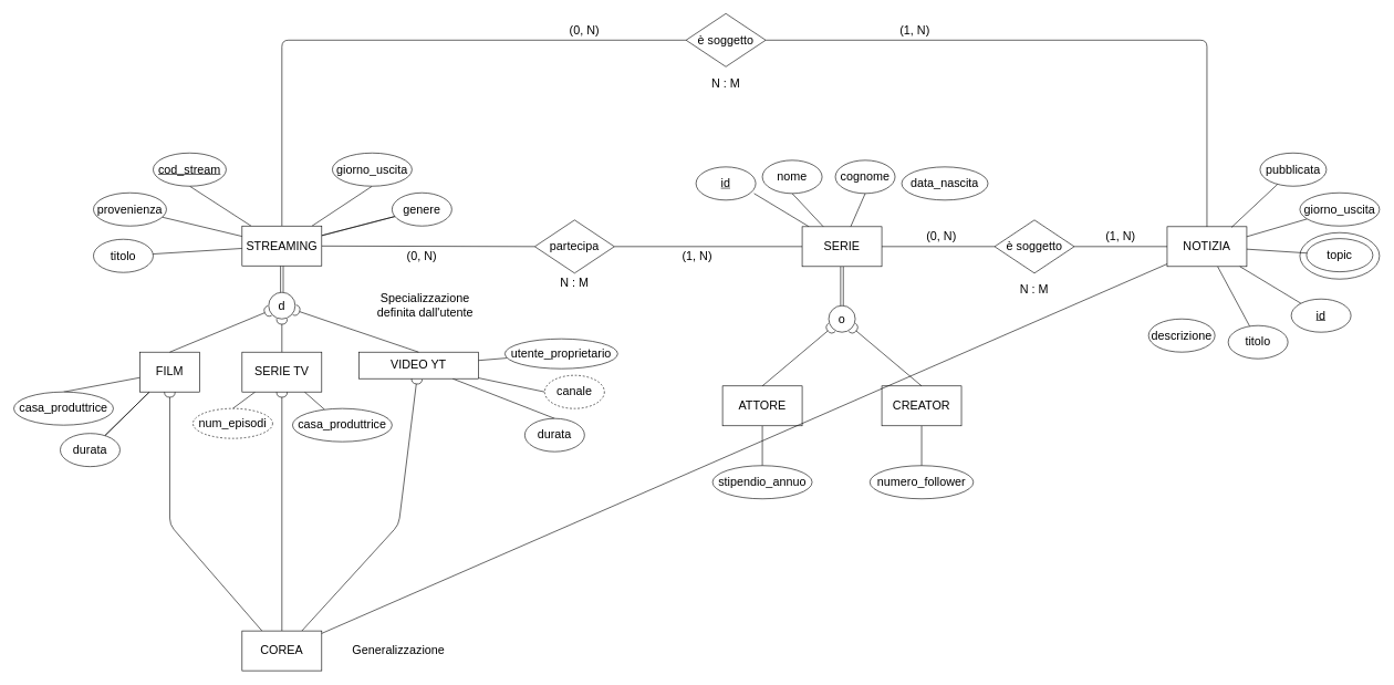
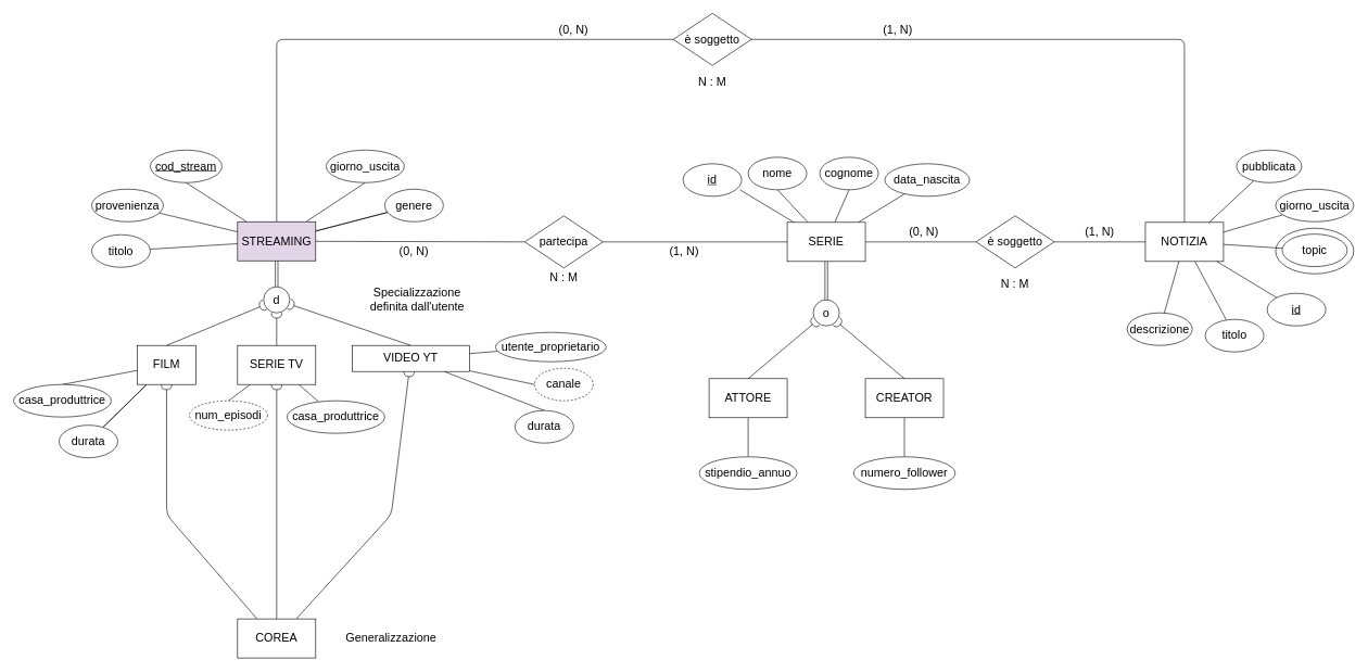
  <mxCell id="0" />
  <mxCell id="1" parent="0" />
  <mxCell id="2" style="edgeStyle=none;html=1;entryX=0.5;entryY=1;entryDx=0;entryDy=0;fontSize=18;endArrow=none;endFill=0;" edge="1" parent="1" source="11" target="12"><mxGeometry relative="1" as="geometry" /></mxCell>
  <mxCell id="3" value="" style="edgeStyle=none;html=1;fontSize=18;endArrow=none;endFill=0;" edge="1" parent="1" source="11" target="13"><mxGeometry relative="1" as="geometry" /></mxCell>
  <mxCell id="4" value="" style="edgeStyle=none;html=1;fontSize=18;endArrow=none;endFill=0;" edge="1" parent="1" source="11" target="15"><mxGeometry relative="1" as="geometry" /></mxCell>
  <mxCell id="5" style="edgeStyle=none;html=1;entryX=0.5;entryY=1;entryDx=0;entryDy=0;fontSize=18;endArrow=none;endFill=0;" edge="1" parent="1" source="11" target="14"><mxGeometry relative="1" as="geometry" /></mxCell>
  <mxCell id="6" value="" style="edgeStyle=none;html=1;fontSize=18;endArrow=none;endFill=0;" edge="1" parent="1" source="11" target="16"><mxGeometry relative="1" as="geometry" /></mxCell>
  <mxCell id="7" value="" style="edgeStyle=none;html=1;fontSize=18;endArrow=none;endFill=0;shape=link;" edge="1" parent="1" source="11" target="41"><mxGeometry relative="1" as="geometry" /></mxCell>
  <mxCell id="8" value="" style="edgeStyle=none;html=1;fontSize=18;startArrow=none;startFill=0;endArrow=none;endFill=0;" edge="1" parent="1" source="11" target="15"><mxGeometry relative="1" as="geometry" /></mxCell>
  <mxCell id="9" style="edgeStyle=none;html=1;entryX=0;entryY=0.5;entryDx=0;entryDy=0;fontSize=18;startArrow=none;startFill=0;endArrow=none;endFill=0;" edge="1" parent="1" source="11" target="87"><mxGeometry relative="1" as="geometry" /></mxCell>
  <mxCell id="10" style="edgeStyle=none;html=1;entryX=0;entryY=0.5;entryDx=0;entryDy=0;fontSize=18;startArrow=none;startFill=0;endArrow=none;endFill=0;" edge="1" parent="1" source="11" target="91"><mxGeometry relative="1" as="geometry"><Array as="points"><mxPoint x="424" y="60" /></Array></mxGeometry></mxCell>
- <mxCell id="11" value="&lt;font style=&quot;font-size: 18px;&quot;&gt;STREAMING&lt;/font&gt;" style="rounded=0;whiteSpace=wrap;html=1;" vertex="1" parent="1"><mxGeometry x="364" y="340" width="120" height="60" as="geometry" /></mxCell>
+ <mxCell id="11" value="&lt;font style=&quot;font-size: 18px;&quot;&gt;STREAMING&lt;/font&gt;" style="rounded=0;whiteSpace=wrap;html=1;fillColor=#e1d5e7;" vertex="1" parent="1"><mxGeometry x="364" y="340" width="120" height="60" as="geometry" /></mxCell>
  <mxCell id="12" value="&lt;u&gt;cod_stream&lt;/u&gt;" style="ellipse;whiteSpace=wrap;html=1;fontSize=18;" vertex="1" parent="1"><mxGeometry x="230" y="230" width="110" height="50" as="geometry" /></mxCell>
  <mxCell id="13" value="titolo" style="ellipse;whiteSpace=wrap;html=1;fontSize=18;" vertex="1" parent="1"><mxGeometry x="140" y="360" width="90" height="50" as="geometry" /></mxCell>
  <mxCell id="14" value="giorno_uscita" style="ellipse;whiteSpace=wrap;html=1;fontSize=18;" vertex="1" parent="1"><mxGeometry x="500" y="230" width="120" height="50" as="geometry" /></mxCell>
  <mxCell id="15" value="genere" style="ellipse;whiteSpace=wrap;html=1;fontSize=18;" vertex="1" parent="1"><mxGeometry x="590" y="290" width="90" height="50" as="geometry" /></mxCell>
  <mxCell id="16" value="provenienza" style="ellipse;whiteSpace=wrap;html=1;fontSize=18;" vertex="1" parent="1"><mxGeometry x="140" y="290" width="110" height="50" as="geometry" /></mxCell>
  <mxCell id="17" value="" style="edgeStyle=none;html=1;fontSize=18;endArrow=none;endFill=0;" edge="1" parent="1" source="21" target="31"><mxGeometry relative="1" as="geometry" /></mxCell>
  <mxCell id="18" value="" style="edgeStyle=none;html=1;fontSize=18;endArrow=none;endFill=0;" edge="1" parent="1" source="21" target="31"><mxGeometry relative="1" as="geometry" /></mxCell>
  <mxCell id="19" style="edgeStyle=none;html=1;entryX=0.5;entryY=0;entryDx=0;entryDy=0;fontSize=18;endArrow=none;endFill=0;" edge="1" parent="1" source="21" target="32"><mxGeometry relative="1" as="geometry" /></mxCell>
  <mxCell id="20" style="edgeStyle=none;html=1;entryX=0.25;entryY=0;entryDx=0;entryDy=0;fontSize=18;startArrow=halfCircle;startFill=0;endArrow=none;endFill=0;" edge="1" parent="1" source="21" target="43"><mxGeometry relative="1" as="geometry"><Array as="points"><mxPoint x="255" y="790" /></Array></mxGeometry></mxCell>
  <mxCell id="21" value="&lt;span style=&quot;font-size: 18px;&quot;&gt;FILM&lt;/span&gt;" style="rounded=0;whiteSpace=wrap;html=1;" vertex="1" parent="1"><mxGeometry x="210" y="530" width="90" height="60" as="geometry" /></mxCell>
  <mxCell id="22" value="" style="edgeStyle=none;html=1;fontSize=18;endArrow=none;endFill=0;" edge="1" parent="1" source="25" target="34"><mxGeometry relative="1" as="geometry" /></mxCell>
  <mxCell id="23" style="edgeStyle=none;html=1;entryX=0.5;entryY=0;entryDx=0;entryDy=0;fontSize=18;endArrow=none;endFill=0;" edge="1" parent="1" source="25" target="33"><mxGeometry relative="1" as="geometry" /></mxCell>
  <mxCell id="24" style="edgeStyle=none;html=1;entryX=0.5;entryY=0;entryDx=0;entryDy=0;fontSize=18;startArrow=halfCircle;startFill=0;endArrow=none;endFill=0;" edge="1" parent="1" source="25" target="43"><mxGeometry relative="1" as="geometry" /></mxCell>
  <mxCell id="25" value="&lt;font style=&quot;font-size: 18px;&quot;&gt;SERIE TV&lt;/font&gt;" style="rounded=0;whiteSpace=wrap;html=1;" vertex="1" parent="1"><mxGeometry x="364" y="530" width="120" height="60" as="geometry" /></mxCell>
  <mxCell id="26" value="" style="edgeStyle=none;html=1;fontSize=18;endArrow=none;endFill=0;" edge="1" parent="1" source="30" target="37"><mxGeometry relative="1" as="geometry" /></mxCell>
  <mxCell id="27" style="edgeStyle=none;html=1;entryX=0;entryY=0.5;entryDx=0;entryDy=0;fontSize=18;endArrow=none;endFill=0;" edge="1" parent="1" source="30" target="36"><mxGeometry relative="1" as="geometry" /></mxCell>
  <mxCell id="28" style="edgeStyle=none;html=1;entryX=0.5;entryY=0;entryDx=0;entryDy=0;fontSize=18;endArrow=none;endFill=0;" edge="1" parent="1" source="30" target="35"><mxGeometry relative="1" as="geometry" /></mxCell>
  <mxCell id="29" style="edgeStyle=none;html=1;entryX=0.75;entryY=0;entryDx=0;entryDy=0;fontSize=18;startArrow=halfCircle;startFill=0;endArrow=none;endFill=0;" edge="1" parent="1" source="30" target="43"><mxGeometry relative="1" as="geometry"><Array as="points"><mxPoint x="600" y="790" /></Array></mxGeometry></mxCell>
  <mxCell id="30" value="&lt;font style=&quot;font-size: 18px;&quot;&gt;VIDEO YT&lt;/font&gt;" style="rounded=0;whiteSpace=wrap;html=1;" vertex="1" parent="1"><mxGeometry x="540" y="530" width="180" height="40" as="geometry" /></mxCell>
  <mxCell id="31" value="durata" style="ellipse;whiteSpace=wrap;html=1;fontSize=18;" vertex="1" parent="1"><mxGeometry x="90" y="652.5" width="90" height="50" as="geometry" /></mxCell>
  <mxCell id="32" value="casa_produttrice" style="ellipse;whiteSpace=wrap;html=1;fontSize=18;" vertex="1" parent="1"><mxGeometry x="20" y="590" width="150" height="50" as="geometry" /></mxCell>
  <mxCell id="33" value="num_episodi" style="ellipse;whiteSpace=wrap;html=1;fontSize=18;dashed=1;" vertex="1" parent="1"><mxGeometry x="290" y="615" width="120" height="45" as="geometry" /></mxCell>
  <mxCell id="34" value="casa_produttrice" style="ellipse;whiteSpace=wrap;html=1;fontSize=18;" vertex="1" parent="1"><mxGeometry x="440" y="615" width="150" height="50" as="geometry" /></mxCell>
  <mxCell id="35" value="durata" style="ellipse;whiteSpace=wrap;html=1;fontSize=18;" vertex="1" parent="1"><mxGeometry x="790" y="630" width="90" height="50" as="geometry" /></mxCell>
  <mxCell id="36" value="canale" style="ellipse;whiteSpace=wrap;html=1;fontSize=18;dashed=1;" vertex="1" parent="1"><mxGeometry x="820" y="565" width="90" height="50" as="geometry" /></mxCell>
  <mxCell id="37" value="utente_proprietario" style="ellipse;whiteSpace=wrap;html=1;fontSize=18;" vertex="1" parent="1"><mxGeometry x="760" y="510" width="170" height="45" as="geometry" /></mxCell>
  <mxCell id="38" value="" style="edgeStyle=none;html=1;fontSize=18;endArrow=none;endFill=0;startArrow=halfCircle;startFill=0;" edge="1" parent="1" source="41" target="25"><mxGeometry relative="1" as="geometry" /></mxCell>
  <mxCell id="39" style="edgeStyle=none;html=1;entryX=0.5;entryY=0;entryDx=0;entryDy=0;fontSize=18;endArrow=none;endFill=0;startArrow=halfCircle;startFill=0;" edge="1" parent="1" source="41" target="21"><mxGeometry relative="1" as="geometry" /></mxCell>
  <mxCell id="40" style="edgeStyle=none;html=1;entryX=0.5;entryY=0;entryDx=0;entryDy=0;fontSize=18;endArrow=none;endFill=0;startArrow=halfCircle;startFill=0;" edge="1" parent="1" source="41" target="30"><mxGeometry relative="1" as="geometry" /></mxCell>
  <mxCell id="41" value="d" style="ellipse;whiteSpace=wrap;html=1;aspect=fixed;fontSize=18;" vertex="1" parent="1"><mxGeometry x="404" y="440" width="40" height="40" as="geometry" /></mxCell>
  <mxCell id="42" value="Specializzazione definita dall'utente" style="text;html=1;strokeColor=none;fillColor=none;align=center;verticalAlign=middle;whiteSpace=wrap;rounded=0;fontSize=18;" vertex="1" parent="1"><mxGeometry x="560" y="430" width="160" height="60" as="geometry" /></mxCell>
  <mxCell id="43" value="&lt;font style=&quot;font-size: 18px;&quot;&gt;COREA&lt;/font&gt;" style="rounded=0;whiteSpace=wrap;html=1;" vertex="1" parent="1"><mxGeometry x="364" y="950" width="120" height="60" as="geometry" /></mxCell>
  <mxCell id="44" value="Generalizzazione" style="text;html=1;strokeColor=none;fillColor=none;align=center;verticalAlign=middle;whiteSpace=wrap;rounded=0;fontSize=18;" vertex="1" parent="1"><mxGeometry x="520" y="950" width="160" height="60" as="geometry" /></mxCell>
  <mxCell id="45" value="" style="edgeStyle=none;html=1;fontSize=18;startArrow=none;startFill=0;endArrow=none;endFill=0;" edge="1" parent="1" source="46" target="49"><mxGeometry relative="1" as="geometry" /></mxCell>
  <mxCell id="46" value="titolo" style="ellipse;whiteSpace=wrap;html=1;fontSize=18;" vertex="1" parent="1"><mxGeometry x="1850" y="490" width="90" height="50" as="geometry" /></mxCell>
  <mxCell id="47" value="descrizione" style="ellipse;whiteSpace=wrap;html=1;fontSize=18;" vertex="1" parent="1"><mxGeometry x="1730" y="480" width="100" height="50" as="geometry" /></mxCell>
  <mxCell id="48" value="" style="group" vertex="1" connectable="0" parent="1"><mxGeometry x="1748" y="331" width="140" height="80" as="geometry" /></mxCell>
  <mxCell id="49" value="&lt;font style=&quot;font-size: 18px;&quot;&gt;NOTIZIA&lt;/font&gt;" style="rounded=0;whiteSpace=wrap;html=1;" vertex="1" parent="48"><mxGeometry x="10" y="10" width="120" height="60" as="geometry" /></mxCell>
  <mxCell id="50" style="edgeStyle=none;html=1;entryX=0.808;entryY=0.017;entryDx=0;entryDy=0;entryPerimeter=0;fontSize=18;startArrow=none;startFill=0;endArrow=none;endFill=0;" edge="1" parent="1" source="51" target="49"><mxGeometry relative="1" as="geometry" /></mxCell>
  <mxCell id="51" value="pubblicata" style="ellipse;whiteSpace=wrap;html=1;fontSize=18;" vertex="1" parent="1"><mxGeometry x="1898" y="230" width="100" height="50" as="geometry" /></mxCell>
  <mxCell id="52" style="edgeStyle=none;html=1;entryX=1;entryY=0.25;entryDx=0;entryDy=0;fontSize=18;startArrow=none;startFill=0;endArrow=none;endFill=0;" edge="1" parent="1" source="53" target="49"><mxGeometry relative="1" as="geometry" /></mxCell>
  <mxCell id="53" value="giorno_uscita" style="ellipse;whiteSpace=wrap;html=1;fontSize=18;" vertex="1" parent="1"><mxGeometry x="1958" y="290" width="120" height="50" as="geometry" /></mxCell>
  <mxCell id="54" value="" style="edgeStyle=none;html=1;fontSize=18;startArrow=none;startFill=0;endArrow=none;endFill=0;" edge="1" parent="1" source="55" target="70"><mxGeometry relative="1" as="geometry" /></mxCell>
  <mxCell id="55" value="&lt;font style=&quot;font-size: 18px;&quot;&gt;ATTORE&lt;/font&gt;" style="rounded=0;whiteSpace=wrap;html=1;" vertex="1" parent="1"><mxGeometry x="1088" y="581" width="120" height="60" as="geometry" /></mxCell>
  <mxCell id="56" style="edgeStyle=none;html=1;entryX=0.972;entryY=0.8;entryDx=0;entryDy=0;entryPerimeter=0;fontSize=18;startArrow=none;startFill=0;endArrow=none;endFill=0;" edge="1" parent="1" source="63" target="66"><mxGeometry relative="1" as="geometry" /></mxCell>
  <mxCell id="57" style="edgeStyle=none;html=1;entryX=0.5;entryY=1;entryDx=0;entryDy=0;fontSize=18;startArrow=none;startFill=0;endArrow=none;endFill=0;" edge="1" parent="1" source="63" target="67"><mxGeometry relative="1" as="geometry" /></mxCell>
+ <mxCell id="58" value="" style="edgeStyle=none;html=1;fontSize=18;startArrow=none;startFill=0;endArrow=none;endFill=0;" edge="1" parent="1" source="63" target="69"><mxGeometry relative="1" as="geometry" /></mxCell>
  <mxCell id="59" style="edgeStyle=none;html=1;entryX=0.5;entryY=1;entryDx=0;entryDy=0;fontSize=18;startArrow=none;startFill=0;endArrow=none;endFill=0;" edge="1" parent="1" source="63" target="68"><mxGeometry relative="1" as="geometry" /></mxCell>
  <mxCell id="60" value="" style="edgeStyle=none;html=1;fontSize=18;startArrow=none;startFill=0;endArrow=none;endFill=0;shape=link;" edge="1" parent="1" source="63" target="74"><mxGeometry relative="1" as="geometry" /></mxCell>
  <mxCell id="61" style="edgeStyle=none;html=1;entryX=0;entryY=0.5;entryDx=0;entryDy=0;fontSize=18;startArrow=none;startFill=0;endArrow=none;endFill=0;" edge="1" parent="1" source="63" target="83"><mxGeometry relative="1" as="geometry" /></mxCell>
  <mxCell id="62" style="edgeStyle=none;html=1;entryX=1;entryY=0.5;entryDx=0;entryDy=0;fontSize=18;startArrow=none;startFill=0;endArrow=none;endFill=0;" edge="1" parent="1" source="63" target="87"><mxGeometry relative="1" as="geometry" /></mxCell>
  <mxCell id="63" value="&lt;font style=&quot;font-size: 18px;&quot;&gt;SERIE&lt;/font&gt;" style="rounded=0;whiteSpace=wrap;html=1;" vertex="1" parent="1"><mxGeometry x="1208" y="341" width="120" height="60" as="geometry" /></mxCell>
  <mxCell id="64" value="" style="edgeStyle=none;html=1;fontSize=18;startArrow=none;startFill=0;endArrow=none;endFill=0;" edge="1" parent="1" source="65" target="71"><mxGeometry relative="1" as="geometry" /></mxCell>
  <mxCell id="65" value="&lt;font style=&quot;font-size: 18px;&quot;&gt;CREATOR&lt;/font&gt;" style="rounded=0;whiteSpace=wrap;html=1;" vertex="1" parent="1"><mxGeometry x="1328" y="581" width="120" height="60" as="geometry" /></mxCell>
  <mxCell id="66" value="&lt;u&gt;id&lt;span style=&quot;color: rgba(0, 0, 0, 0); font-family: monospace; font-size: 0px; text-align: start;&quot;&gt;%3CmxGraphModel%3E%3Croot%3E%3CmxCell%20id%3D%220%22%2F%3E%3CmxCell%20id%3D%221%22%20parent%3D%220%22%2F%3E%3CmxCell%20id%3D%222%22%20value%3D%22titolo%22%20style%3D%22ellipse%3BwhiteSpace%3Dwrap%3Bhtml%3D1%3BfontSize%3D18%3B%22%20vertex%3D%221%22%20parent%3D%221%22%3E%3CmxGeometry%20x%3D%22560%22%20y%3D%221040%22%20width%3D%2290%22%20height%3D%2250%22%20as%3D%22geometry%22%2F%3E%3C%2FmxCell%3E%3C%2Froot%3E%3C%2FmxGraphModel%3E&lt;/span&gt;&lt;/u&gt;" style="ellipse;whiteSpace=wrap;html=1;fontSize=18;" vertex="1" parent="1"><mxGeometry x="1048" y="251" width="90" height="50" as="geometry" /></mxCell>
  <mxCell id="67" value="nome" style="ellipse;whiteSpace=wrap;html=1;fontSize=18;" vertex="1" parent="1"><mxGeometry x="1148" y="241" width="90" height="50" as="geometry" /></mxCell>
  <mxCell id="68" value="cognome" style="ellipse;whiteSpace=wrap;html=1;fontSize=18;" vertex="1" parent="1"><mxGeometry x="1258" y="241" width="90" height="50" as="geometry" /></mxCell>
  <mxCell id="69" value="data_nascita" style="ellipse;whiteSpace=wrap;html=1;fontSize=18;" vertex="1" parent="1"><mxGeometry x="1358" y="251" width="130" height="50" as="geometry" /></mxCell>
  <mxCell id="70" value="stipendio_annuo" style="ellipse;whiteSpace=wrap;html=1;fontSize=18;" vertex="1" parent="1"><mxGeometry x="1073" y="701" width="150" height="50" as="geometry" /></mxCell>
  <mxCell id="71" value="numero_follower" style="ellipse;whiteSpace=wrap;html=1;fontSize=18;" vertex="1" parent="1"><mxGeometry x="1310" y="701" width="156" height="50" as="geometry" /></mxCell>
  <mxCell id="72" style="edgeStyle=none;html=1;entryX=0.5;entryY=0;entryDx=0;entryDy=0;fontSize=18;startArrow=halfCircle;startFill=0;endArrow=none;endFill=0;" edge="1" parent="1" source="74" target="55"><mxGeometry relative="1" as="geometry" /></mxCell>
  <mxCell id="73" style="edgeStyle=none;html=1;entryX=0.5;entryY=0;entryDx=0;entryDy=0;fontSize=18;startArrow=halfCircle;startFill=0;endArrow=none;endFill=0;" edge="1" parent="1" source="74" target="65"><mxGeometry relative="1" as="geometry" /></mxCell>
  <mxCell id="74" value="o" style="ellipse;whiteSpace=wrap;html=1;aspect=fixed;fontSize=18;" vertex="1" parent="1"><mxGeometry x="1248" y="460" width="40" height="40" as="geometry" /></mxCell>
  <mxCell id="75" value="" style="group" vertex="1" connectable="0" parent="1"><mxGeometry x="1958" y="350" width="120" height="70" as="geometry" /></mxCell>
  <mxCell id="76" value="" style="ellipse;whiteSpace=wrap;html=1;fontSize=18;" vertex="1" parent="75"><mxGeometry width="120" height="70" as="geometry" /></mxCell>
  <mxCell id="77" value="topic" style="ellipse;whiteSpace=wrap;html=1;fontSize=18;" vertex="1" parent="75"><mxGeometry x="10" y="9" width="100" height="50" as="geometry" /></mxCell>
  <mxCell id="78" style="edgeStyle=none;html=1;fontSize=18;startArrow=none;startFill=0;endArrow=none;endFill=0;" edge="1" parent="1" source="79" target="49"><mxGeometry relative="1" as="geometry" /></mxCell>
  <mxCell id="79" value="&lt;u&gt;id&lt;span style=&quot;color: rgba(0, 0, 0, 0); font-family: monospace; font-size: 0px; text-align: start;&quot;&gt;%3CmxGraphModel%3E%3Croot%3E%3CmxCell%20id%3D%220%22%2F%3E%3CmxCell%20id%3D%221%22%20parent%3D%220%22%2F%3E%3CmxCell%20id%3D%222%22%20value%3D%22titolo%22%20style%3D%22ellipse%3BwhiteSpace%3Dwrap%3Bhtml%3D1%3BfontSize%3D18%3B%22%20vertex%3D%221%22%20parent%3D%221%22%3E%3CmxGeometry%20x%3D%22560%22%20y%3D%221040%22%20width%3D%2290%22%20height%3D%2250%22%20as%3D%22geometry%22%2F%3E%3C%2FmxCell%3E%3C%2Froot%3E%3C%2FmxGraphModel%3E&lt;/span&gt;&lt;/u&gt;" style="ellipse;whiteSpace=wrap;html=1;fontSize=18;" vertex="1" parent="1"><mxGeometry x="1945" y="450" width="90" height="50" as="geometry" /></mxCell>
- <mxCell id="80" value="" style="edgeStyle=none;html=1;fontSize=18;startArrow=none;startFill=0;endArrow=none;endFill=0;" edge="1" parent="1" source="49" target="43"><mxGeometry relative="1" as="geometry" /></mxCell>
+ <mxCell id="80" value="" style="edgeStyle=none;html=1;fontSize=18;startArrow=none;startFill=0;endArrow=none;endFill=0;" edge="1" parent="1" source="49" target="47"><mxGeometry relative="1" as="geometry" /></mxCell>
  <mxCell id="81" value="" style="edgeStyle=none;html=1;fontSize=18;startArrow=none;startFill=0;endArrow=none;endFill=0;" edge="1" parent="1" source="77" target="49"><mxGeometry relative="1" as="geometry" /></mxCell>
  <mxCell id="82" style="edgeStyle=none;html=1;entryX=0;entryY=0.5;entryDx=0;entryDy=0;fontSize=18;startArrow=none;startFill=0;endArrow=none;endFill=0;" edge="1" parent="1" source="83" target="49"><mxGeometry relative="1" as="geometry" /></mxCell>
  <mxCell id="83" value="è soggetto" style="rhombus;whiteSpace=wrap;html=1;fontSize=18;" vertex="1" parent="1"><mxGeometry x="1498" y="331" width="120" height="80" as="geometry" /></mxCell>
  <mxCell id="84" value="(0, N)" style="text;html=1;strokeColor=none;fillColor=none;align=center;verticalAlign=middle;whiteSpace=wrap;rounded=0;fontSize=18;" vertex="1" parent="1"><mxGeometry x="1388" y="340" width="60" height="30" as="geometry" /></mxCell>
  <mxCell id="85" value="(1, N)" style="text;html=1;strokeColor=none;fillColor=none;align=center;verticalAlign=middle;whiteSpace=wrap;rounded=0;fontSize=18;" vertex="1" parent="1"><mxGeometry x="1658" y="340" width="60" height="30" as="geometry" /></mxCell>
  <mxCell id="86" value="N : M" style="text;html=1;strokeColor=none;fillColor=none;align=center;verticalAlign=middle;whiteSpace=wrap;rounded=0;fontSize=18;" vertex="1" parent="1"><mxGeometry x="1528" y="420" width="60" height="30" as="geometry" /></mxCell>
  <mxCell id="87" value="partecipa" style="rhombus;whiteSpace=wrap;html=1;fontSize=18;" vertex="1" parent="1"><mxGeometry x="805" y="331" width="120" height="80" as="geometry" /></mxCell>
  <mxCell id="88" value="(0, N)" style="text;html=1;strokeColor=none;fillColor=none;align=center;verticalAlign=middle;whiteSpace=wrap;rounded=0;fontSize=18;" vertex="1" parent="1"><mxGeometry x="605" y="371" width="60" height="30" as="geometry" /></mxCell>
  <mxCell id="89" value="(1, N)" style="text;html=1;strokeColor=none;fillColor=none;align=center;verticalAlign=middle;whiteSpace=wrap;rounded=0;fontSize=18;" vertex="1" parent="1"><mxGeometry x="1020" y="371" width="60" height="30" as="geometry" /></mxCell>
  <mxCell id="90" value="N : M" style="text;html=1;strokeColor=none;fillColor=none;align=center;verticalAlign=middle;whiteSpace=wrap;rounded=0;fontSize=18;" vertex="1" parent="1"><mxGeometry x="835" y="410" width="60" height="30" as="geometry" /></mxCell>
  <mxCell id="91" value="è soggetto" style="rhombus;whiteSpace=wrap;html=1;fontSize=18;" vertex="1" parent="1"><mxGeometry x="1033" y="20" width="120" height="80" as="geometry" /></mxCell>
  <mxCell id="92" style="edgeStyle=none;html=1;entryX=1;entryY=0.5;entryDx=0;entryDy=0;fontSize=18;startArrow=none;startFill=0;endArrow=none;endFill=0;" edge="1" parent="1" source="49" target="91"><mxGeometry relative="1" as="geometry"><Array as="points"><mxPoint x="1818" y="60" /></Array></mxGeometry></mxCell>
  <mxCell id="93" value="(1, N)" style="text;html=1;strokeColor=none;fillColor=none;align=center;verticalAlign=middle;whiteSpace=wrap;rounded=0;fontSize=18;" vertex="1" parent="1"><mxGeometry x="1348" y="30" width="60" height="30" as="geometry" /></mxCell>
  <mxCell id="94" value="(0, N)" style="text;html=1;strokeColor=none;fillColor=none;align=center;verticalAlign=middle;whiteSpace=wrap;rounded=0;fontSize=18;" vertex="1" parent="1"><mxGeometry x="850" y="30" width="60" height="30" as="geometry" /></mxCell>
  <mxCell id="95" value="N : M" style="text;html=1;strokeColor=none;fillColor=none;align=center;verticalAlign=middle;whiteSpace=wrap;rounded=0;fontSize=18;" vertex="1" parent="1"><mxGeometry x="1063" y="110" width="60" height="30" as="geometry" /></mxCell>
